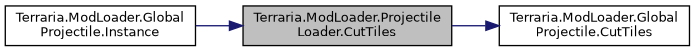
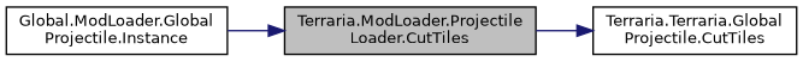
  digraph {
    rankdir=LR
    node [color=black fillcolor=white fontname=Helvetica fontsize=10 shape=record style=filled]
    edge [color=midnightblue fontname=Helvetica fontsize=10 labelfontname=Helvetica labelfontsize=10 style=solid]
    n1 [fillcolor=grey75 fontcolor=black height=0.2 label="Terraria.ModLoader.Projectile\lLoader.CutTiles" width=0.4]
-   n2 [height=0.2 label="Terraria.ModLoader.Global\lProjectile.CutTiles" width=0.4]
-   n3 [height=0.2 label="Terraria.ModLoader.Global\lProjectile.Instance" width=0.4]
+   n2 [height=0.2 label="Terraria.Terraria.Global\lProjectile.CutTiles" width=0.4]
+   n3 [height=0.2 label="Global.ModLoader.Global\lProjectile.Instance" width=0.4]
    n1 -> n2
    n3 -> n1
  }
